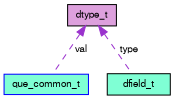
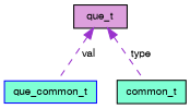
  digraph {
    node [color=black fillcolor=aquamarine fontname=FreeSans fontsize=10 shape=record style=filled]
    edge [color=darkorchid3 dir=back fontname=FreeSans fontsize=10 labelfontname=FreeSans labelfontsize=10 style=dashed]
    n1 [color=blue fontcolor=black height=0.2 label=que_common_t width=0.4]
-   n2 [height=0.2 label=dfield_t width=0.4]
-   n3 [fillcolor=plum height=0.2 label=dtype_t width=0.4]
+   n2 [height=0.2 label=common_t width=0.4]
+   n3 [fillcolor=plum height=0.2 label=que_t width=0.4]
    n3 -> n1 [label=" val"]
    n3 -> n2 [label=" type"]
  }
